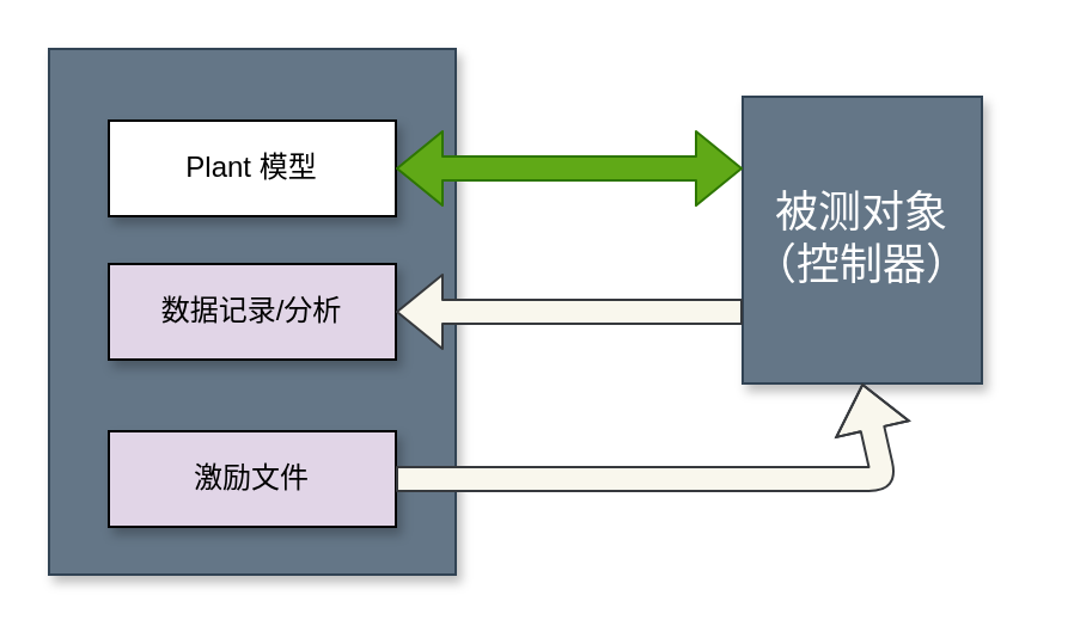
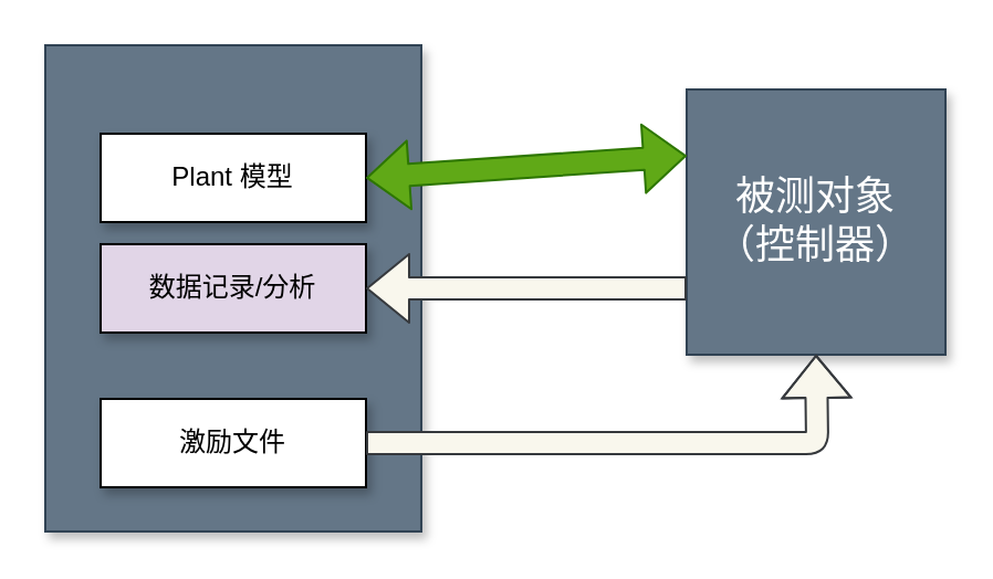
  <mxCell id="0" style=";html=1;" />
  <mxCell id="1" style=";html=1;" parent="0" />
  <mxCell id="2" value="" style="whiteSpace=wrap;html=1;shadow=1;fontSize=18;fillColor=#647687;strokeColor=#314354;fontColor=#ffffff;" parent="1" vertex="1"><mxGeometry x="20" y="20" width="170" height="220" as="geometry" /></mxCell>
- <mxCell id="3" value="被测对象&lt;br&gt;（控制器）" style="whiteSpace=wrap;html=1;shadow=1;fontSize=18;fillColor=#647687;strokeColor=#314354;fontColor=#ffffff;" parent="1" vertex="1"><mxGeometry x="310" y="40" width="100" height="120" as="geometry" /></mxCell>
- <mxCell id="4" value="Plant 模型" style="rounded=0;whiteSpace=wrap;html=1;shadow=1;" vertex="1" parent="1"><mxGeometry x="45" y="50" width="120" height="40" as="geometry" /></mxCell>
+ <mxCell id="3" value="被测对象&lt;br&gt;（控制器）" style="whiteSpace=wrap;html=1;shadow=1;fontSize=18;fillColor=#647687;strokeColor=#314354;fontColor=#ffffff;" parent="1" vertex="1"><mxGeometry x="310" y="40" width="117" height="120" as="geometry" /></mxCell>
+ <mxCell id="4" value="Plant 模型" style="rounded=0;whiteSpace=wrap;html=1;shadow=1;" vertex="1" parent="1"><mxGeometry x="45" y="60" width="120" height="40" as="geometry" /></mxCell>
  <mxCell id="5" value="" style="shape=flexArrow;endArrow=classic;startArrow=classic;html=1;entryX=0;entryY=0.25;entryDx=0;entryDy=0;exitX=1;exitY=0.5;exitDx=0;exitDy=0;fillColor=#60a917;strokeColor=#2D7600;" edge="1" parent="1" source="4" target="3"><mxGeometry width="50" height="50" relative="1" as="geometry"><mxPoint x="200" y="55" as="sourcePoint" /><mxPoint x="250" y="5" as="targetPoint" /></mxGeometry></mxCell>
  <mxCell id="6" value="数据记录/分析" style="rounded=0;whiteSpace=wrap;html=1;shadow=1;fillColor=#e1d5e7;" vertex="1" parent="1"><mxGeometry x="45" y="110" width="120" height="40" as="geometry" /></mxCell>
  <mxCell id="7" value="" style="shape=flexArrow;endArrow=classic;html=1;entryX=1;entryY=0.5;entryDx=0;entryDy=0;exitX=0;exitY=0.75;exitDx=0;exitDy=0;fillColor=#f9f7ed;strokeColor=#36393d;" edge="1" parent="1" source="3" target="6"><mxGeometry width="50" height="50" relative="1" as="geometry"><mxPoint x="160" y="220" as="sourcePoint" /><mxPoint x="210" y="170" as="targetPoint" /></mxGeometry></mxCell>
- <mxCell id="8" value="激励文件" style="rounded=0;whiteSpace=wrap;html=1;shadow=1;fillColor=#e1d5e7;" vertex="1" parent="1"><mxGeometry x="45" y="180" width="120" height="40" as="geometry" /></mxCell>
+ <mxCell id="8" value="激励文件" style="rounded=0;whiteSpace=wrap;html=1;shadow=1;" vertex="1" parent="1"><mxGeometry x="45" y="180" width="120" height="40" as="geometry" /></mxCell>
  <mxCell id="9" value="" style="shape=flexArrow;endArrow=classic;html=1;exitX=1;exitY=0.5;exitDx=0;exitDy=0;entryX=0.5;entryY=1;entryDx=0;entryDy=0;fillColor=#f9f7ed;strokeColor=#36393d;" edge="1" parent="1" source="8" target="3"><mxGeometry width="50" height="50" relative="1" as="geometry"><mxPoint x="270" y="220" as="sourcePoint" /><mxPoint x="320" y="170" as="targetPoint" /><Array as="points"><mxPoint x="300" y="200" /><mxPoint x="369" y="200" /></Array></mxGeometry></mxCell>
